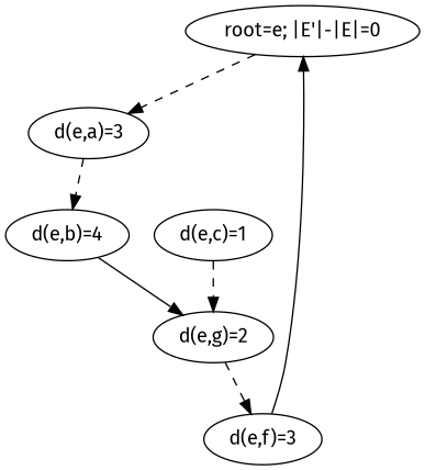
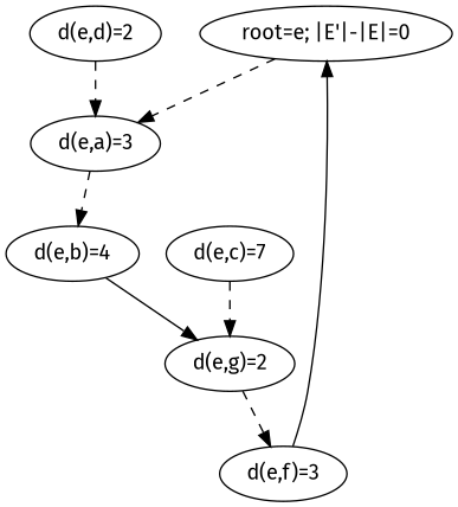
  digraph {
    fontname="Fira Sans"
    node [fontname="Fira Sans"]
    edge [fontname="Fira Sans" style=dashed]
    n1 [label="root=e; |E'|-|E|=0"]
    n2 [label="d(e,a)=3"]
-   n3 [label="d(e,c)=1"]
+   n3 [label="d(e,c)=7"]
    n4 [label="d(e,g)=2"]
    n5 [label="d(e,f)=3"]
+   n6 [label="d(e,d)=2"]
    n7 [label="d(e,b)=4"]
    n1 -> n2
    n2 -> n7
    n3 -> n4
    n4 -> n5
    n5 -> n1 [style=""]
+   n6 -> n2
    n7 -> n4 [style=""]
  }
